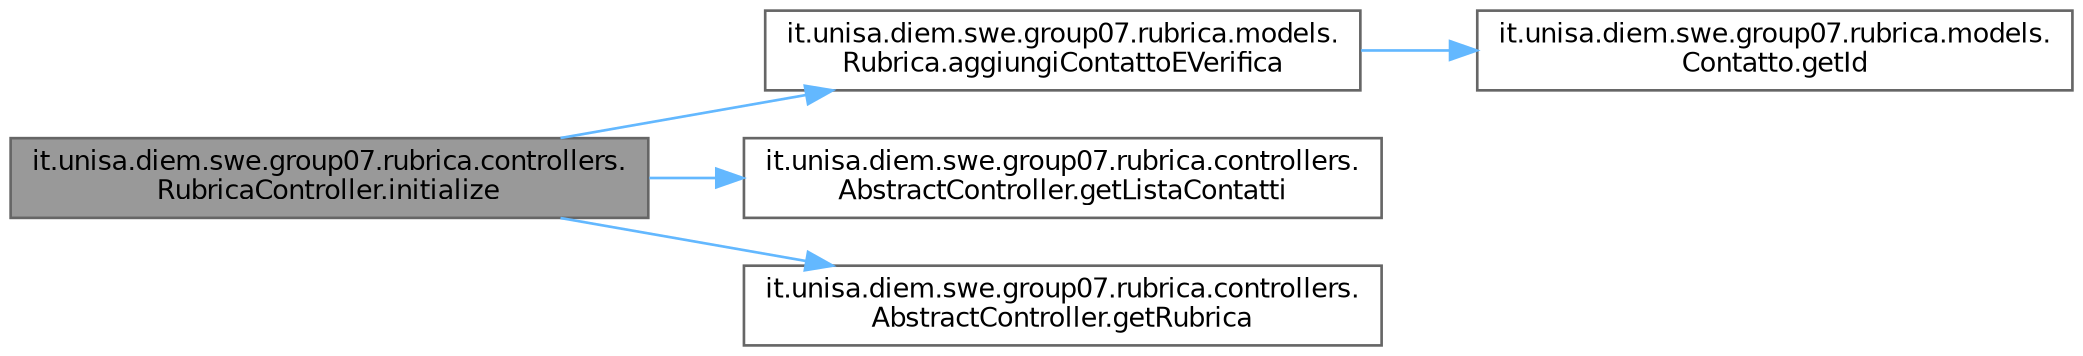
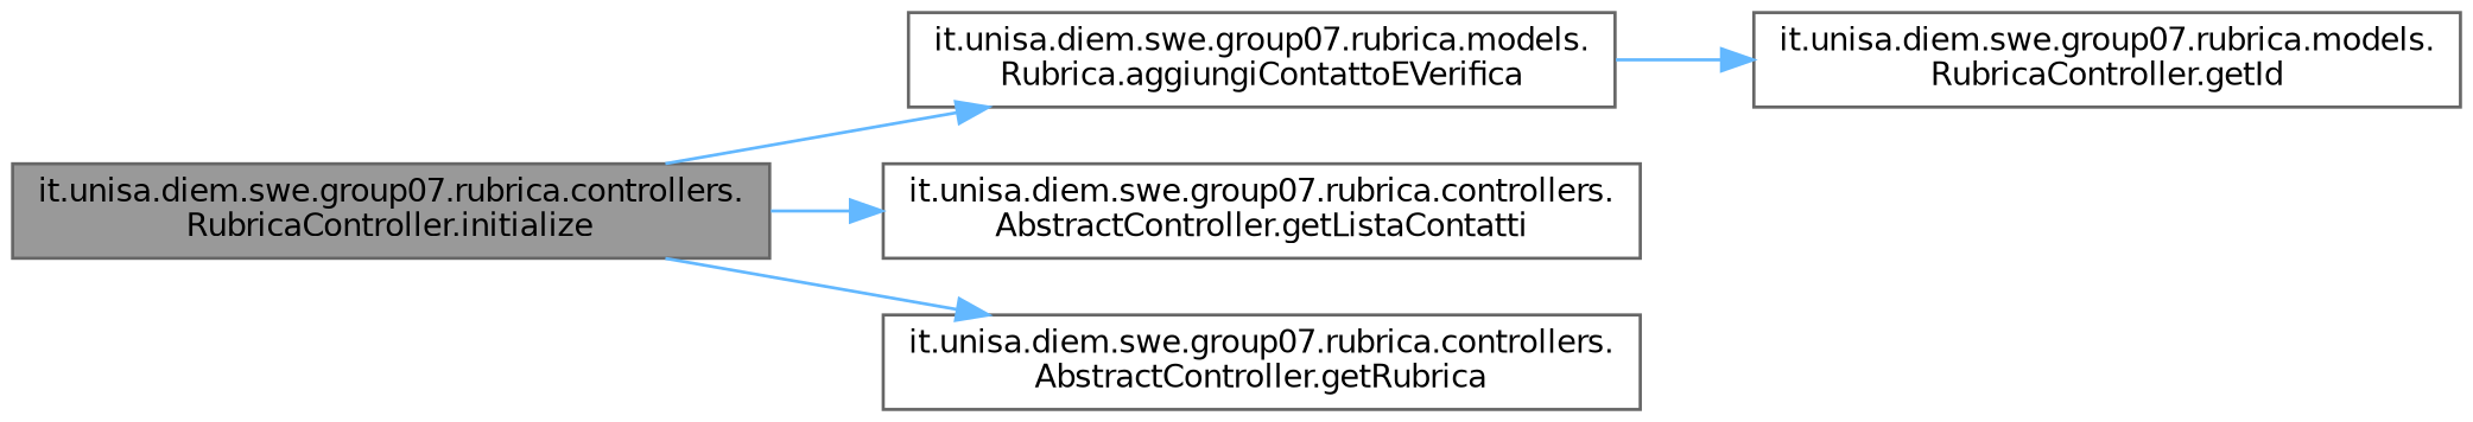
  digraph {
    rankdir=LR
    node [color=grey40 fillcolor=white fontname=Helvetica fontsize=10 shape=box style=filled]
    edge [color=steelblue1 fontname=Helvetica fontsize=10 labelfontname=Helvetica labelfontsize=10 style=solid]
    n1 [color=gray40 fillcolor=grey60 fontcolor=black height=0.2 label="it.unisa.diem.swe.group07.rubrica.controllers.\lRubricaController.initialize" width=0.4]
    n2 [height=0.2 label="it.unisa.diem.swe.group07.rubrica.models.\lRubrica.aggiungiContattoEVerifica" width=0.4]
    n3 [height=0.2 label="it.unisa.diem.swe.group07.rubrica.controllers.\lAbstractController.getListaContatti" width=0.4]
    n4 [height=0.2 label="it.unisa.diem.swe.group07.rubrica.controllers.\lAbstractController.getRubrica" width=0.4]
-   n5 [height=0.2 label="it.unisa.diem.swe.group07.rubrica.models.\lContatto.getId" width=0.4]
+   n5 [height=0.2 label="it.unisa.diem.swe.group07.rubrica.models.\lRubricaController.getId" width=0.4]
    n1 -> n2
    n1 -> n3
    n1 -> n4
    n2 -> n5
  }
